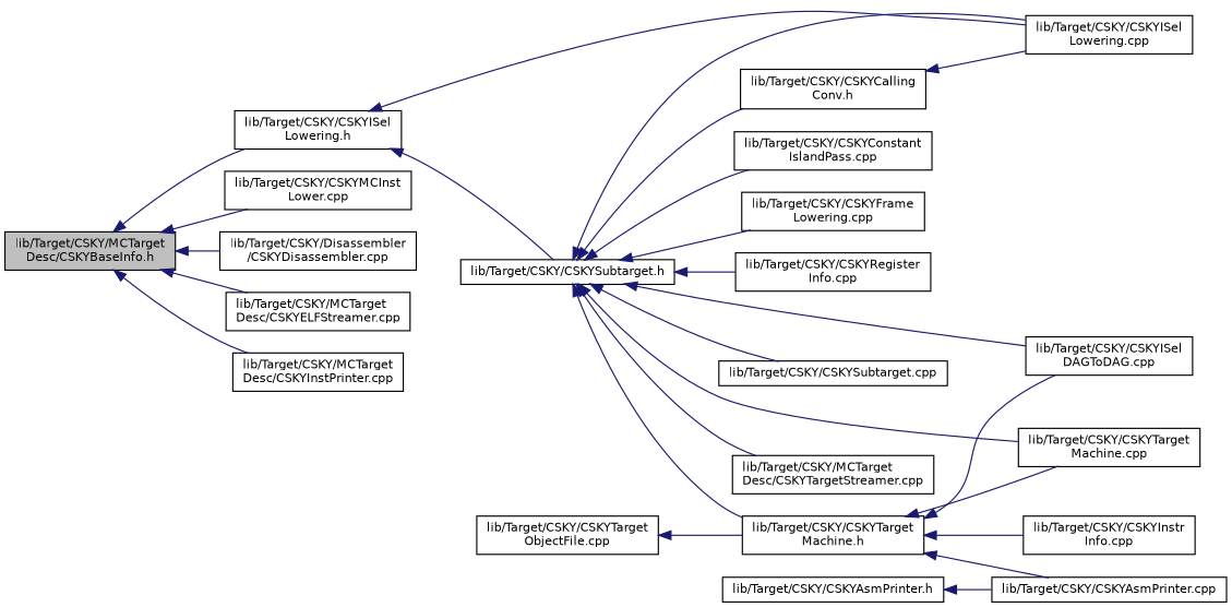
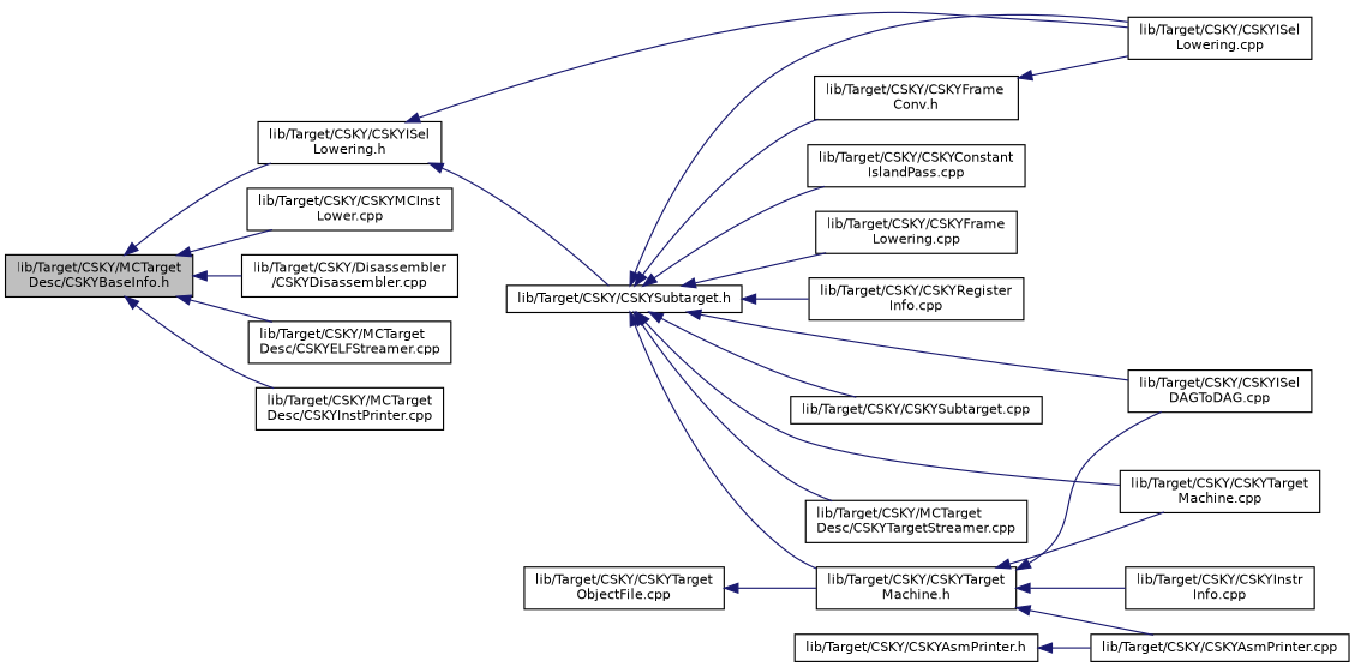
  digraph {
    rankdir=LR
    node [color=black fontname=Helvetica fontsize=10 shape=record]
    edge [color=midnightblue dir=back fontname=Helvetica fontsize=10 labelfontname=Helvetica labelfontsize=10 style=solid]
    n1 [fillcolor=grey75 fontcolor=black height=0.2 label="lib/Target/CSKY/MCTarget\lDesc/CSKYBaseInfo.h" style=filled width=0.4]
    n2 [height=0.2 label="lib/Target/CSKY/CSKYISel\lLowering.h" width=0.4]
    n3 [height=0.2 label="lib/Target/CSKY/CSKYMCInst\lLower.cpp" width=0.4]
    n4 [height=0.2 label="lib/Target/CSKY/Disassembler\l/CSKYDisassembler.cpp" width=0.4]
    n5 [height=0.2 label="lib/Target/CSKY/MCTarget\lDesc/CSKYELFStreamer.cpp" width=0.4]
    n6 [height=0.2 label="lib/Target/CSKY/MCTarget\lDesc/CSKYInstPrinter.cpp" width=0.4]
    n7 [height=0.2 label="lib/Target/CSKY/CSKYSubtarget.h" width=0.4]
    n8 [height=0.2 label="lib/Target/CSKY/CSKYISel\lLowering.cpp" width=0.4]
    n9 [height=0.2 label="lib/Target/CSKY/CSKYTarget\lMachine.h" width=0.4]
    n10 [height=0.2 label="lib/Target/CSKY/CSKYISel\lDAGToDAG.cpp" width=0.4]
    n11 [height=0.2 label="lib/Target/CSKY/CSKYTarget\lMachine.cpp" width=0.4]
-   n12 [height=0.2 label="lib/Target/CSKY/CSKYCalling\lConv.h" width=0.4]
+   n12 [height=0.2 label="lib/Target/CSKY/CSKYFrame\lConv.h" width=0.4]
    n13 [height=0.2 label="lib/Target/CSKY/CSKYConstant\lIslandPass.cpp" width=0.4]
    n14 [height=0.2 label="lib/Target/CSKY/CSKYFrame\lLowering.cpp" width=0.4]
    n15 [height=0.2 label="lib/Target/CSKY/CSKYRegister\lInfo.cpp" width=0.4]
    n16 [height=0.2 label="lib/Target/CSKY/CSKYSubtarget.cpp" width=0.4]
    n17 [height=0.2 label="lib/Target/CSKY/MCTarget\lDesc/CSKYTargetStreamer.cpp" width=0.4]
    n18 [height=0.2 label="lib/Target/CSKY/CSKYAsmPrinter.h" width=0.4]
    n19 [height=0.2 label="lib/Target/CSKY/CSKYAsmPrinter.cpp" width=0.4]
    n20 [height=0.2 label="lib/Target/CSKY/CSKYInstr\lInfo.cpp" width=0.4]
    n21 [height=0.2 label="lib/Target/CSKY/CSKYTarget\lObjectFile.cpp" width=0.4]
    n1 -> n2
    n1 -> n3
    n1 -> n4
    n1 -> n5
    n1 -> n6
    n2 -> n7
    n2 -> n8
    n7 -> n8
    n7 -> n9
    n7 -> n10
    n7 -> n11
    n7 -> n12
    n7 -> n13
    n7 -> n14
    n7 -> n15
    n7 -> n16
    n7 -> n17
    n9 -> n10
    n9 -> n11
    n9 -> n19
    n9 -> n20
    n12 -> n8
    n18 -> n19
    n21 -> n9
  }
